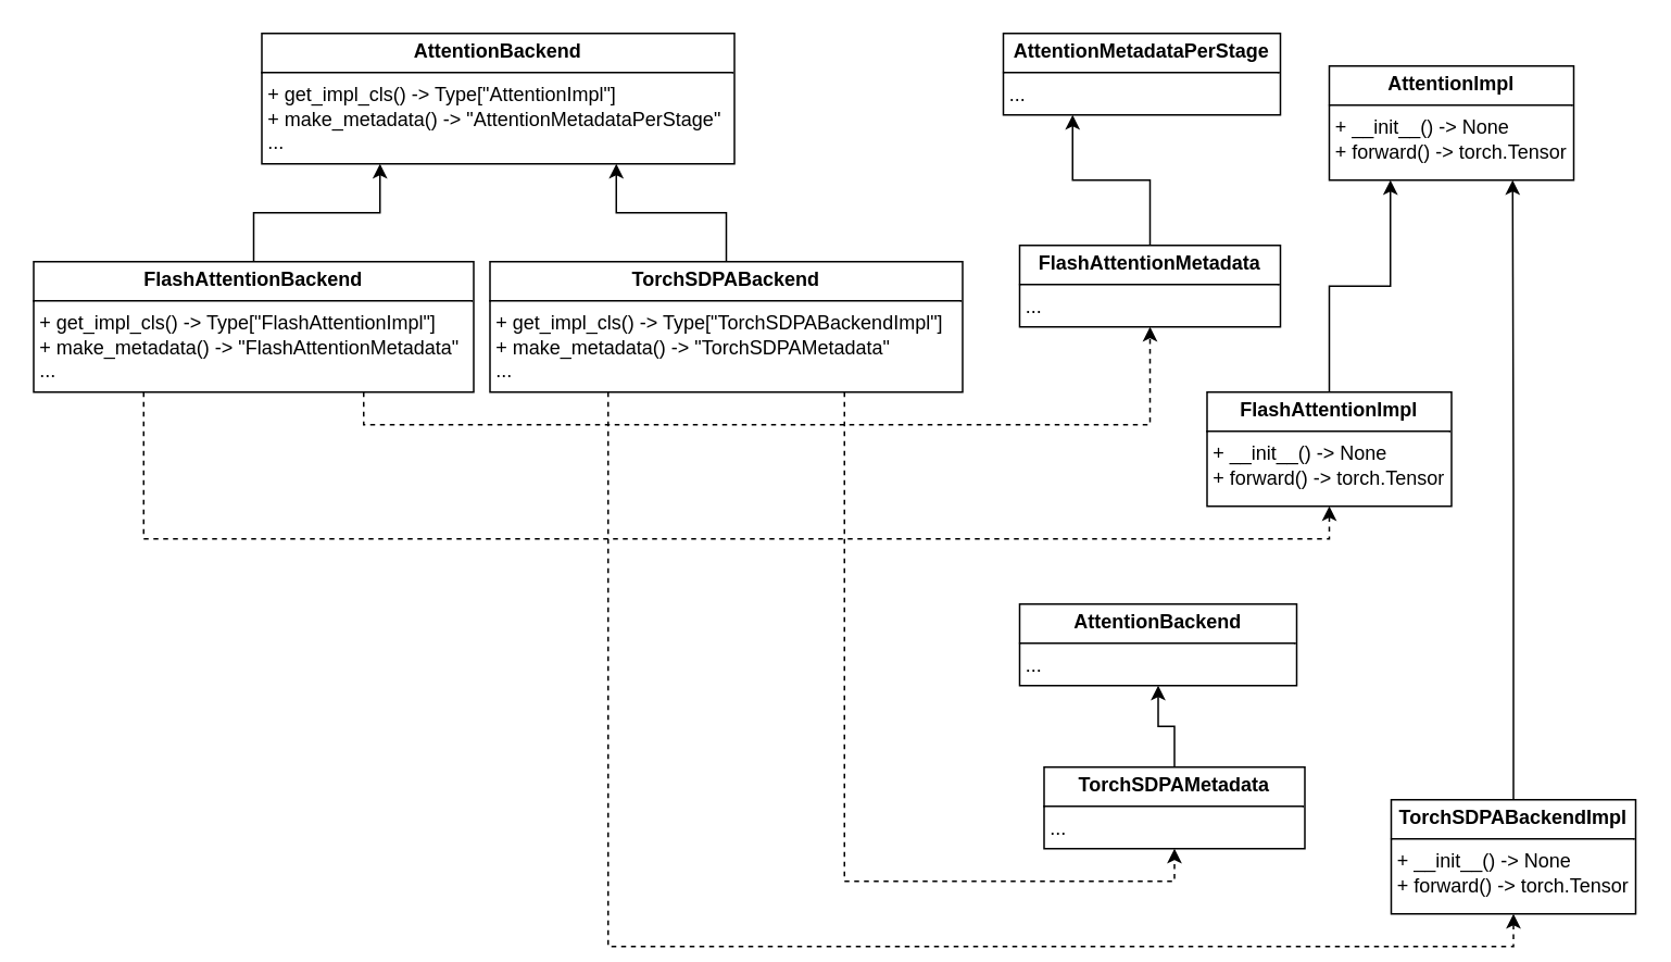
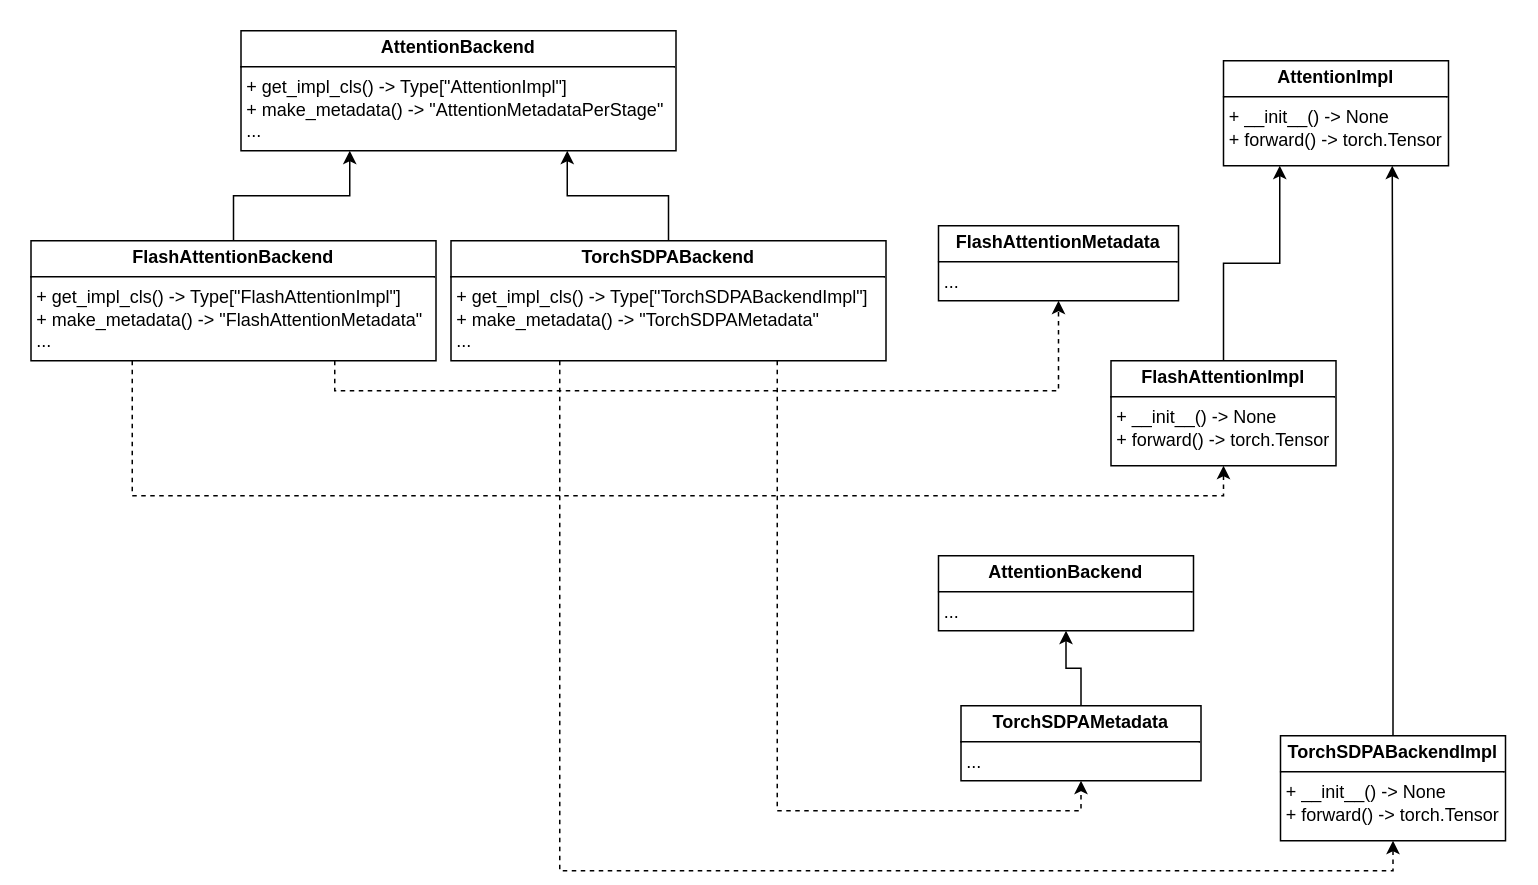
  <mxCell id="0" />
  <mxCell id="1" parent="0" />
  <mxCell id="2" value="&lt;p style=&quot;margin:0px;margin-top:4px;text-align:center;&quot;&gt;&lt;b&gt;AttentionBackend&lt;/b&gt;&lt;/p&gt;&lt;hr size=&quot;1&quot; style=&quot;border-style:solid;&quot;&gt;&lt;p style=&quot;margin:0px;margin-left:4px;&quot;&gt;&lt;/p&gt;&lt;p style=&quot;margin:0px;margin-left:4px;&quot;&gt;+ get_impl_cls() -&amp;gt; Type[&quot;AttentionImpl&quot;]&lt;/p&gt;&lt;p style=&quot;margin:0px;margin-left:4px;&quot;&gt;+ make_metadata() -&amp;gt; &quot;AttentionMetadataPerStage&quot;&lt;/p&gt;&lt;p style=&quot;margin:0px;margin-left:4px;&quot;&gt;...&lt;/p&gt;" style="verticalAlign=top;align=left;overflow=fill;html=1;whiteSpace=wrap;" vertex="1" parent="1"><mxGeometry x="160" y="20" width="290" height="80" as="geometry" /></mxCell>
  <mxCell id="3" style="edgeStyle=orthogonalEdgeStyle;rounded=0;orthogonalLoop=1;jettySize=auto;html=1;exitX=0.5;exitY=0;exitDx=0;exitDy=0;entryX=0.25;entryY=1;entryDx=0;entryDy=0;" edge="1" parent="1" source="6" target="2"><mxGeometry relative="1" as="geometry" /></mxCell>
  <mxCell id="4" style="edgeStyle=orthogonalEdgeStyle;rounded=0;orthogonalLoop=1;jettySize=auto;html=1;exitX=0.75;exitY=1;exitDx=0;exitDy=0;entryX=0.5;entryY=1;entryDx=0;entryDy=0;dashed=1;" edge="1" parent="1" source="6" target="9"><mxGeometry relative="1" as="geometry" /></mxCell>
  <mxCell id="5" style="edgeStyle=orthogonalEdgeStyle;rounded=0;orthogonalLoop=1;jettySize=auto;html=1;exitX=0.25;exitY=1;exitDx=0;exitDy=0;entryX=0.5;entryY=1;entryDx=0;entryDy=0;dashed=1;" edge="1" parent="1" source="6" target="12"><mxGeometry relative="1" as="geometry" /></mxCell>
  <mxCell id="6" value="&lt;p style=&quot;margin:0px;margin-top:4px;text-align:center;&quot;&gt;&lt;b&gt;FlashAttentionBackend&lt;/b&gt;&lt;/p&gt;&lt;hr size=&quot;1&quot; style=&quot;border-style:solid;&quot;&gt;&lt;p style=&quot;margin:0px;margin-left:4px;&quot;&gt;+ get_impl_cls() -&amp;gt; Type[&quot;FlashAttentionImpl&quot;]&lt;/p&gt;&lt;p style=&quot;margin:0px;margin-left:4px;&quot;&gt;+ make_metadata() -&amp;gt; &quot;FlashAttentionMetadata&quot;&lt;/p&gt;&lt;p style=&quot;margin:0px;margin-left:4px;&quot;&gt;...&lt;/p&gt;" style="verticalAlign=top;align=left;overflow=fill;html=1;whiteSpace=wrap;" vertex="1" parent="1"><mxGeometry x="20" y="160" width="270" height="80" as="geometry" /></mxCell>
- <mxCell id="7" value="&lt;p style=&quot;margin:0px;margin-top:4px;text-align:center;&quot;&gt;&lt;b&gt;&lt;span style=&quot;text-align: left;&quot;&gt;AttentionMetadata&lt;/span&gt;&lt;span style=&quot;background-color: initial; text-align: left;&quot;&gt;PerStage&lt;/span&gt;&lt;/b&gt;&lt;br&gt;&lt;/p&gt;&lt;hr size=&quot;1&quot; style=&quot;border-style:solid;&quot;&gt;&lt;p style=&quot;margin:0px;margin-left:4px;&quot;&gt;...&lt;/p&gt;" style="verticalAlign=top;align=left;overflow=fill;html=1;whiteSpace=wrap;" vertex="1" parent="1"><mxGeometry x="615" y="20" width="170" height="50" as="geometry" /></mxCell>
- <mxCell id="8" style="edgeStyle=orthogonalEdgeStyle;rounded=0;orthogonalLoop=1;jettySize=auto;html=1;exitX=0.5;exitY=0;exitDx=0;exitDy=0;entryX=0.25;entryY=1;entryDx=0;entryDy=0;" edge="1" parent="1" source="9" target="7"><mxGeometry relative="1" as="geometry"><mxPoint x="705" y="80" as="sourcePoint" /></mxGeometry></mxCell>
  <mxCell id="9" value="&lt;p style=&quot;margin:0px;margin-top:4px;text-align:center;&quot;&gt;&lt;b&gt;&lt;span style=&quot;text-align: left;&quot;&gt;FlashAttentionMetadata&lt;/span&gt;&lt;br&gt;&lt;/b&gt;&lt;/p&gt;&lt;hr size=&quot;1&quot; style=&quot;border-style:solid;&quot;&gt;&lt;p style=&quot;margin:0px;margin-left:4px;&quot;&gt;...&lt;/p&gt;" style="verticalAlign=top;align=left;overflow=fill;html=1;whiteSpace=wrap;" vertex="1" parent="1"><mxGeometry x="625" y="150" width="160" height="50" as="geometry" /></mxCell>
  <mxCell id="10" value="&lt;p style=&quot;margin:0px;margin-top:4px;text-align:center;&quot;&gt;&lt;b&gt;AttentionImpl&lt;/b&gt;&lt;/p&gt;&lt;hr size=&quot;1&quot; style=&quot;border-style:solid;&quot;&gt;&lt;p style=&quot;margin:0px;margin-left:4px;&quot;&gt;&lt;/p&gt;&lt;p style=&quot;margin:0px;margin-left:4px;&quot;&gt;+ __init__() -&amp;gt; None&lt;/p&gt;&lt;p style=&quot;margin:0px;margin-left:4px;&quot;&gt;+ forward() -&amp;gt; torch.Tensor&lt;/p&gt;" style="verticalAlign=top;align=left;overflow=fill;html=1;whiteSpace=wrap;" vertex="1" parent="1"><mxGeometry x="815" y="40" width="150" height="70" as="geometry" /></mxCell>
  <mxCell id="11" style="edgeStyle=orthogonalEdgeStyle;rounded=0;orthogonalLoop=1;jettySize=auto;html=1;exitX=0.5;exitY=0;exitDx=0;exitDy=0;entryX=0.25;entryY=1;entryDx=0;entryDy=0;" edge="1" parent="1" source="12" target="10"><mxGeometry relative="1" as="geometry" /></mxCell>
  <mxCell id="12" value="&lt;p style=&quot;margin:0px;margin-top:4px;text-align:center;&quot;&gt;&lt;b&gt;FlashAttentionImpl&lt;/b&gt;&lt;/p&gt;&lt;hr size=&quot;1&quot; style=&quot;border-style:solid;&quot;&gt;&lt;p style=&quot;margin:0px;margin-left:4px;&quot;&gt;&lt;/p&gt;&lt;p style=&quot;margin:0px;margin-left:4px;&quot;&gt;+ __init__() -&amp;gt; None&lt;/p&gt;&lt;p style=&quot;margin:0px;margin-left:4px;&quot;&gt;+ forward() -&amp;gt; torch.Tensor&lt;/p&gt;" style="verticalAlign=top;align=left;overflow=fill;html=1;whiteSpace=wrap;" vertex="1" parent="1"><mxGeometry x="740" y="240" width="150" height="70" as="geometry" /></mxCell>
  <mxCell id="13" style="edgeStyle=orthogonalEdgeStyle;rounded=0;orthogonalLoop=1;jettySize=auto;html=1;exitX=0.75;exitY=1;exitDx=0;exitDy=0;entryX=0.5;entryY=1;entryDx=0;entryDy=0;dashed=1;" edge="1" parent="1" source="16" target="19"><mxGeometry relative="1" as="geometry" /></mxCell>
  <mxCell id="14" style="edgeStyle=orthogonalEdgeStyle;rounded=0;orthogonalLoop=1;jettySize=auto;html=1;exitX=0.25;exitY=1;exitDx=0;exitDy=0;entryX=0.5;entryY=1;entryDx=0;entryDy=0;dashed=1;" edge="1" parent="1" source="16" target="21"><mxGeometry relative="1" as="geometry" /></mxCell>
  <mxCell id="15" style="edgeStyle=orthogonalEdgeStyle;rounded=0;orthogonalLoop=1;jettySize=auto;html=1;exitX=0.5;exitY=0;exitDx=0;exitDy=0;entryX=0.75;entryY=1;entryDx=0;entryDy=0;" edge="1" parent="1" source="16" target="2"><mxGeometry relative="1" as="geometry" /></mxCell>
  <mxCell id="16" value="&lt;p style=&quot;margin:0px;margin-top:4px;text-align:center;&quot;&gt;&lt;b&gt;TorchSDPABackend&lt;/b&gt;&lt;/p&gt;&lt;hr size=&quot;1&quot; style=&quot;border-style:solid;&quot;&gt;&lt;p style=&quot;margin:0px;margin-left:4px;&quot;&gt;+ get_impl_cls() -&amp;gt; Type[&quot;TorchSDPABackendImpl&quot;]&lt;/p&gt;&lt;p style=&quot;margin:0px;margin-left:4px;&quot;&gt;+ make_metadata() -&amp;gt; &quot;TorchSDPAMetadata&quot;&lt;/p&gt;&lt;p style=&quot;margin:0px;margin-left:4px;&quot;&gt;...&lt;/p&gt;" style="verticalAlign=top;align=left;overflow=fill;html=1;whiteSpace=wrap;" vertex="1" parent="1"><mxGeometry x="300" y="160" width="290" height="80" as="geometry" /></mxCell>
  <mxCell id="17" value="&lt;p style=&quot;margin:0px;margin-top:4px;text-align:center;&quot;&gt;&lt;b&gt;&lt;span style=&quot;text-align: left;&quot;&gt;AttentionBackend&lt;/span&gt;&lt;/b&gt;&lt;br&gt;&lt;/p&gt;&lt;hr size=&quot;1&quot; style=&quot;border-style:solid;&quot;&gt;&lt;p style=&quot;margin:0px;margin-left:4px;&quot;&gt;...&lt;/p&gt;" style="verticalAlign=top;align=left;overflow=fill;html=1;whiteSpace=wrap;" vertex="1" parent="1"><mxGeometry x="625" y="370" width="170" height="50" as="geometry" /></mxCell>
  <mxCell id="18" style="edgeStyle=orthogonalEdgeStyle;rounded=0;orthogonalLoop=1;jettySize=auto;html=1;exitX=0.5;exitY=0;exitDx=0;exitDy=0;entryX=0.5;entryY=1;entryDx=0;entryDy=0;" edge="1" parent="1" source="19" target="17"><mxGeometry relative="1" as="geometry" /></mxCell>
  <mxCell id="19" value="&lt;p style=&quot;margin:0px;margin-top:4px;text-align:center;&quot;&gt;&lt;span style=&quot;background-color: initial; text-align: left;&quot;&gt;&lt;b&gt;TorchSDPA&lt;/b&gt;&lt;/span&gt;&lt;b&gt;&lt;span style=&quot;text-align: left;&quot;&gt;Metadata&lt;/span&gt;&lt;br&gt;&lt;/b&gt;&lt;/p&gt;&lt;hr size=&quot;1&quot; style=&quot;border-style:solid;&quot;&gt;&lt;p style=&quot;margin:0px;margin-left:4px;&quot;&gt;...&lt;/p&gt;" style="verticalAlign=top;align=left;overflow=fill;html=1;whiteSpace=wrap;" vertex="1" parent="1"><mxGeometry x="640" y="470" width="160" height="50" as="geometry" /></mxCell>
  <mxCell id="20" style="edgeStyle=orthogonalEdgeStyle;rounded=0;orthogonalLoop=1;jettySize=auto;html=1;exitX=0.5;exitY=0;exitDx=0;exitDy=0;entryX=0.75;entryY=1;entryDx=0;entryDy=0;" edge="1" parent="1" source="21" target="10"><mxGeometry relative="1" as="geometry"><mxPoint x="920" y="600" as="targetPoint" /></mxGeometry></mxCell>
  <mxCell id="21" value="&lt;p style=&quot;text-align: center; margin: 4px 0px 0px;&quot;&gt;&lt;span style=&quot;background-color: initial; text-align: left;&quot;&gt;&lt;b&gt;TorchSDPABackend&lt;/b&gt;&lt;/span&gt;&lt;b&gt;Impl&lt;/b&gt;&lt;/p&gt;&lt;hr size=&quot;1&quot; style=&quot;border-style:solid;&quot;&gt;&lt;p style=&quot;margin:0px;margin-left:4px;&quot;&gt;&lt;/p&gt;&lt;p style=&quot;margin:0px;margin-left:4px;&quot;&gt;+ __init__() -&amp;gt; None&lt;/p&gt;&lt;p style=&quot;margin:0px;margin-left:4px;&quot;&gt;+ forward() -&amp;gt; torch.Tensor&lt;/p&gt;" style="verticalAlign=top;align=left;overflow=fill;html=1;whiteSpace=wrap;" vertex="1" parent="1"><mxGeometry x="853" y="490" width="150" height="70" as="geometry" /></mxCell>
